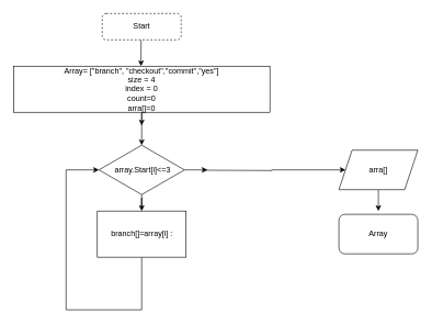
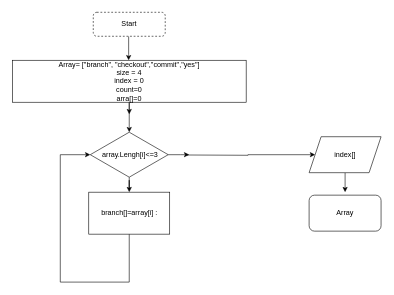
  <mxCell id="0" />
  <mxCell id="1" parent="0" />
  <mxCell id="2" value="" style="edgeStyle=orthogonalEdgeStyle;rounded=0;orthogonalLoop=1;jettySize=auto;html=1;" parent="1" source="3" target="6" edge="1"><mxGeometry relative="1" as="geometry"><Array as="points"><mxPoint x="214" y="90" /><mxPoint x="214" y="90" /></Array></mxGeometry></mxCell>
  <mxCell id="3" value="&lt;font style=&quot;vertical-align: inherit;&quot;&gt;&lt;font style=&quot;vertical-align: inherit;&quot;&gt;Start&lt;/font&gt;&lt;/font&gt;" style="rounded=1;whiteSpace=wrap;html=1;fontSize=12;glass=0;strokeWidth=1;shadow=0;dashed=1;" parent="1" vertex="1"><mxGeometry x="155" y="20" width="120" height="40" as="geometry" /></mxCell>
  <mxCell id="4" value="" style="edgeStyle=orthogonalEdgeStyle;rounded=0;orthogonalLoop=1;jettySize=auto;html=1;" parent="1" source="6" target="9" edge="1"><mxGeometry relative="1" as="geometry" /></mxCell>
  <mxCell id="5" style="edgeStyle=orthogonalEdgeStyle;rounded=0;orthogonalLoop=1;jettySize=auto;html=1;fontColor=#000000;" edge="1" parent="1" source="6"><mxGeometry relative="1" as="geometry"><mxPoint x="215" y="190" as="targetPoint" /></mxGeometry></mxCell>
  <mxCell id="6" value="&lt;font style=&quot;vertical-align: inherit;&quot;&gt;&lt;font style=&quot;vertical-align: inherit;&quot;&gt;&lt;font style=&quot;vertical-align: inherit;&quot;&gt;&lt;font style=&quot;vertical-align: inherit;&quot;&gt;&lt;font style=&quot;vertical-align: inherit;&quot;&gt;&lt;font style=&quot;vertical-align: inherit;&quot;&gt;&lt;font style=&quot;vertical-align: inherit;&quot;&gt;&lt;font style=&quot;vertical-align: inherit;&quot;&gt;&lt;font style=&quot;vertical-align: inherit;&quot;&gt;&lt;font style=&quot;vertical-align: inherit;&quot;&gt;Array= [&quot;branch&quot;, &quot;checkout&quot;,&quot;commit&quot;,&quot;yes&quot;] &lt;/font&gt;&lt;/font&gt;&lt;/font&gt;&lt;/font&gt;&lt;br&gt;&lt;font style=&quot;vertical-align: inherit;&quot;&gt;&lt;font style=&quot;vertical-align: inherit;&quot;&gt;&lt;font style=&quot;vertical-align: inherit;&quot;&gt;&lt;font style=&quot;vertical-align: inherit;&quot;&gt;size = 4&lt;/font&gt;&lt;/font&gt;&lt;/font&gt;&lt;/font&gt;&lt;br&gt;&lt;font style=&quot;vertical-align: inherit;&quot;&gt;&lt;font style=&quot;vertical-align: inherit;&quot;&gt;&lt;font style=&quot;vertical-align: inherit;&quot;&gt;&lt;font style=&quot;vertical-align: inherit;&quot;&gt;index = 0&lt;/font&gt;&lt;/font&gt;&lt;/font&gt;&lt;/font&gt;&lt;font style=&quot;vertical-align: inherit;&quot;&gt;&lt;font style=&quot;vertical-align: inherit;&quot;&gt;&lt;font style=&quot;vertical-align: inherit;&quot;&gt;&lt;font style=&quot;vertical-align: inherit;&quot;&gt;&lt;br&gt;&lt;/font&gt;&lt;/font&gt;&lt;/font&gt;&lt;/font&gt;count=0&lt;br&gt;arra[]=0&lt;br&gt;&lt;/font&gt;&lt;/font&gt;&lt;/font&gt;&lt;/font&gt;&lt;/font&gt;&lt;/font&gt;" style="rounded=0;whiteSpace=wrap;html=1;" parent="1" vertex="1"><mxGeometry x="20" y="100" width="390" height="70" as="geometry" /></mxCell>
  <mxCell id="7" value="" style="edgeStyle=orthogonalEdgeStyle;rounded=0;orthogonalLoop=1;jettySize=auto;html=1;" parent="1" source="9" target="11" edge="1"><mxGeometry relative="1" as="geometry" /></mxCell>
  <mxCell id="8" value="" style="edgeStyle=orthogonalEdgeStyle;rounded=0;orthogonalLoop=1;jettySize=auto;html=1;" parent="1" source="9" edge="1"><mxGeometry relative="1" as="geometry"><mxPoint x="315" y="257.5" as="targetPoint" /></mxGeometry></mxCell>
- <mxCell id="9" value="&lt;font style=&quot;vertical-align: inherit;&quot;&gt;&lt;font style=&quot;vertical-align: inherit;&quot;&gt;&amp;nbsp;array.Start[i]&amp;lt;=3&lt;/font&gt;&lt;/font&gt;" style="rhombus;whiteSpace=wrap;html=1;rounded=0;" parent="1" vertex="1"><mxGeometry x="150" y="220" width="130" height="75" as="geometry" /></mxCell>
+ <mxCell id="9" value="&lt;font style=&quot;vertical-align: inherit;&quot;&gt;&lt;font style=&quot;vertical-align: inherit;&quot;&gt;&amp;nbsp;array.Lengh[i]&amp;lt;=3&lt;/font&gt;&lt;/font&gt;" style="rhombus;whiteSpace=wrap;html=1;rounded=0;" parent="1" vertex="1"><mxGeometry x="150" y="220" width="130" height="75" as="geometry" /></mxCell>
  <mxCell id="10" value="" style="edgeStyle=orthogonalEdgeStyle;rounded=0;orthogonalLoop=1;jettySize=auto;html=1;entryX=0;entryY=0.5;entryDx=0;entryDy=0;" parent="1" source="11" target="9" edge="1"><mxGeometry relative="1" as="geometry"><Array as="points"><mxPoint x="215" y="470" /><mxPoint x="100" y="470" /><mxPoint x="100" y="258" /></Array><mxPoint x="170" y="260" as="targetPoint" /></mxGeometry></mxCell>
  <mxCell id="11" value="branch[]=array[i] :" style="whiteSpace=wrap;html=1;rounded=0;" parent="1" vertex="1"><mxGeometry x="147.5" y="320" width="135" height="70" as="geometry" /></mxCell>
  <mxCell id="12" value="" style="edgeStyle=orthogonalEdgeStyle;rounded=0;orthogonalLoop=1;jettySize=auto;html=1;" parent="1" target="14" edge="1"><mxGeometry relative="1" as="geometry"><mxPoint x="310" y="258" as="sourcePoint" /></mxGeometry></mxCell>
  <mxCell id="13" style="edgeStyle=orthogonalEdgeStyle;rounded=0;orthogonalLoop=1;jettySize=auto;html=1;exitX=0.5;exitY=1;exitDx=0;exitDy=0;" parent="1" source="14" edge="1"><mxGeometry relative="1" as="geometry"><mxPoint x="575" y="320" as="targetPoint" /></mxGeometry></mxCell>
- <mxCell id="14" value="arra[]" style="shape=parallelogram;perimeter=parallelogramPerimeter;whiteSpace=wrap;html=1;fixedSize=1;rounded=0;" parent="1" vertex="1"><mxGeometry x="515" y="227.5" width="120" height="60" as="geometry" /></mxCell>
+ <mxCell id="14" value="index[]" style="shape=parallelogram;perimeter=parallelogramPerimeter;whiteSpace=wrap;html=1;fixedSize=1;rounded=0;" parent="1" vertex="1"><mxGeometry x="515" y="227.5" width="120" height="60" as="geometry" /></mxCell>
  <mxCell id="15" value="&lt;font style=&quot;vertical-align: inherit;&quot;&gt;&lt;font style=&quot;vertical-align: inherit;&quot;&gt;Array&lt;/font&gt;&lt;/font&gt;" style="rounded=1;whiteSpace=wrap;html=1;" parent="1" vertex="1"><mxGeometry x="515" y="325" width="120" height="60" as="geometry" /></mxCell>
